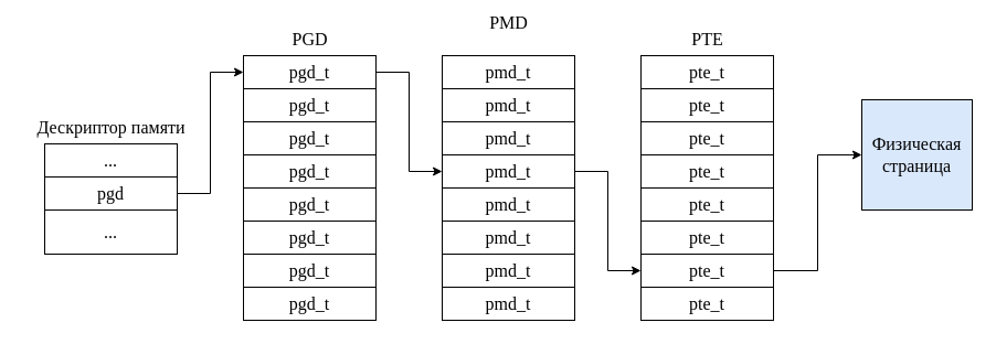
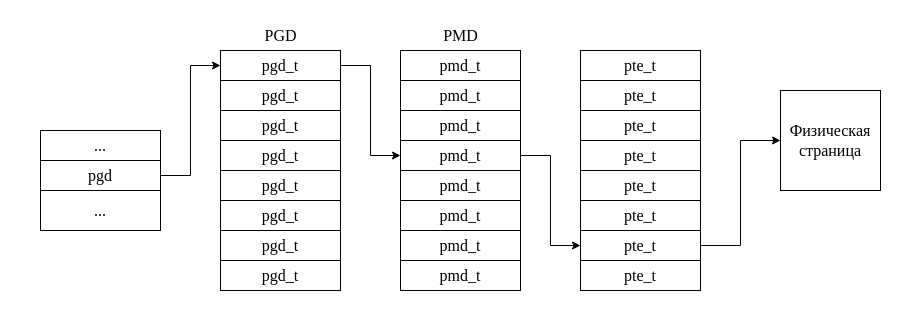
  <mxCell id="0" />
  <mxCell id="1" parent="0" />
  <mxCell id="2" value="" style="rounded=0;whiteSpace=wrap;html=1;fontFamily=Times New Roman;fontSize=16;" vertex="1" parent="1"><mxGeometry x="220" y="50" width="120" height="240" as="geometry" /></mxCell>
  <mxCell id="3" value="pgd_t" style="rounded=0;whiteSpace=wrap;html=1;fontFamily=Times New Roman;fontSize=16;" vertex="1" parent="1"><mxGeometry x="220" y="50" width="120" height="30" as="geometry" /></mxCell>
  <mxCell id="4" value="pgd_t" style="rounded=0;whiteSpace=wrap;html=1;fontFamily=Times New Roman;fontSize=16;" vertex="1" parent="1"><mxGeometry x="220" y="80" width="120" height="30" as="geometry" /></mxCell>
  <mxCell id="5" value="pgd_t" style="rounded=0;whiteSpace=wrap;html=1;fontFamily=Times New Roman;fontSize=16;" vertex="1" parent="1"><mxGeometry x="220" y="110" width="120" height="30" as="geometry" /></mxCell>
  <mxCell id="6" value="pgd_t" style="rounded=0;whiteSpace=wrap;html=1;fontFamily=Times New Roman;fontSize=16;" vertex="1" parent="1"><mxGeometry x="220" y="140" width="120" height="30" as="geometry" /></mxCell>
  <mxCell id="7" value="pgd_t" style="rounded=0;whiteSpace=wrap;html=1;fontFamily=Times New Roman;fontSize=16;" vertex="1" parent="1"><mxGeometry x="220" y="170" width="120" height="30" as="geometry" /></mxCell>
  <mxCell id="8" style="edgeStyle=orthogonalEdgeStyle;rounded=0;orthogonalLoop=1;jettySize=auto;html=1;exitX=1;exitY=0.5;exitDx=0;exitDy=0;entryX=0;entryY=0.5;entryDx=0;entryDy=0;fontFamily=Times New Roman;fontSize=16;" edge="1" parent="1" source="3" target="18"><mxGeometry relative="1" as="geometry" /></mxCell>
  <mxCell id="9" value="pgd_t" style="rounded=0;whiteSpace=wrap;html=1;fontFamily=Times New Roman;fontSize=16;" vertex="1" parent="1"><mxGeometry x="220" y="200" width="120" height="30" as="geometry" /></mxCell>
  <mxCell id="10" value="pgd_t" style="rounded=0;whiteSpace=wrap;html=1;fontFamily=Times New Roman;fontSize=16;" vertex="1" parent="1"><mxGeometry x="220" y="230" width="120" height="30" as="geometry" /></mxCell>
  <mxCell id="11" value="pgd_t" style="rounded=0;whiteSpace=wrap;html=1;fontFamily=Times New Roman;fontSize=16;" vertex="1" parent="1"><mxGeometry x="220" y="260" width="120" height="30" as="geometry" /></mxCell>
  <mxCell id="12" value="PGD" style="text;html=1;align=center;verticalAlign=middle;resizable=0;points=[];autosize=1;strokeColor=none;fillColor=none;fontSize=16;fontFamily=Times New Roman;" vertex="1" parent="1"><mxGeometry x="250" y="20" width="60" height="30" as="geometry" /></mxCell>
  <mxCell id="13" value="" style="rounded=0;whiteSpace=wrap;html=1;fontFamily=Times New Roman;fontSize=16;" vertex="1" parent="1"><mxGeometry x="400" y="50" width="120" height="240" as="geometry" /></mxCell>
  <mxCell id="14" value="pmd_t" style="rounded=0;whiteSpace=wrap;html=1;fontFamily=Times New Roman;fontSize=16;" vertex="1" parent="1"><mxGeometry x="400" y="50" width="120" height="30" as="geometry" /></mxCell>
  <mxCell id="15" value="pmd_t" style="rounded=0;whiteSpace=wrap;html=1;fontFamily=Times New Roman;fontSize=16;" vertex="1" parent="1"><mxGeometry x="400" y="80" width="120" height="30" as="geometry" /></mxCell>
  <mxCell id="16" value="pmd_t" style="rounded=0;whiteSpace=wrap;html=1;fontFamily=Times New Roman;fontSize=16;" vertex="1" parent="1"><mxGeometry x="400" y="110" width="120" height="30" as="geometry" /></mxCell>
  <mxCell id="17" style="edgeStyle=orthogonalEdgeStyle;rounded=0;orthogonalLoop=1;jettySize=auto;html=1;exitX=1;exitY=0.5;exitDx=0;exitDy=0;entryX=0;entryY=0.5;entryDx=0;entryDy=0;fontFamily=Times New Roman;fontSize=16;" edge="1" parent="1" source="18" target="32"><mxGeometry relative="1" as="geometry" /></mxCell>
  <mxCell id="18" value="pmd_t" style="rounded=0;whiteSpace=wrap;html=1;fontFamily=Times New Roman;fontSize=16;" vertex="1" parent="1"><mxGeometry x="400" y="140" width="120" height="30" as="geometry" /></mxCell>
  <mxCell id="19" value="pmd_t" style="rounded=0;whiteSpace=wrap;html=1;fontFamily=Times New Roman;fontSize=16;" vertex="1" parent="1"><mxGeometry x="400" y="170" width="120" height="30" as="geometry" /></mxCell>
  <mxCell id="20" value="pmd_t" style="rounded=0;whiteSpace=wrap;html=1;fontFamily=Times New Roman;fontSize=16;" vertex="1" parent="1"><mxGeometry x="400" y="200" width="120" height="30" as="geometry" /></mxCell>
  <mxCell id="21" value="pmd_t" style="rounded=0;whiteSpace=wrap;html=1;fontFamily=Times New Roman;fontSize=16;" vertex="1" parent="1"><mxGeometry x="400" y="230" width="120" height="30" as="geometry" /></mxCell>
  <mxCell id="22" value="pmd_t" style="rounded=0;whiteSpace=wrap;html=1;fontFamily=Times New Roman;fontSize=16;" vertex="1" parent="1"><mxGeometry x="400" y="260" width="120" height="30" as="geometry" /></mxCell>
- <mxCell id="23" value="PMD" style="text;html=1;align=center;verticalAlign=middle;resizable=0;points=[];autosize=1;strokeColor=none;fillColor=none;fontSize=16;fontFamily=Times New Roman;" vertex="1" parent="1"><mxGeometry x="430" y="5" width="60" height="30" as="geometry" /></mxCell>
+ <mxCell id="23" value="PMD" style="text;html=1;align=center;verticalAlign=middle;resizable=0;points=[];autosize=1;strokeColor=none;fillColor=none;fontSize=16;fontFamily=Times New Roman;" vertex="1" parent="1"><mxGeometry x="430" y="20" width="60" height="30" as="geometry" /></mxCell>
  <mxCell id="24" value="" style="rounded=0;whiteSpace=wrap;html=1;fontFamily=Times New Roman;fontSize=16;" vertex="1" parent="1"><mxGeometry x="580" y="50" width="120" height="240" as="geometry" /></mxCell>
  <mxCell id="25" value="pte_t" style="rounded=0;whiteSpace=wrap;html=1;fontFamily=Times New Roman;fontSize=16;" vertex="1" parent="1"><mxGeometry x="580" y="50" width="120" height="30" as="geometry" /></mxCell>
  <mxCell id="26" value="pte_t" style="rounded=0;whiteSpace=wrap;html=1;fontFamily=Times New Roman;fontSize=16;" vertex="1" parent="1"><mxGeometry x="580" y="80" width="120" height="30" as="geometry" /></mxCell>
  <mxCell id="27" value="pte_t" style="rounded=0;whiteSpace=wrap;html=1;fontFamily=Times New Roman;fontSize=16;" vertex="1" parent="1"><mxGeometry x="580" y="110" width="120" height="30" as="geometry" /></mxCell>
  <mxCell id="28" value="pte_t" style="rounded=0;whiteSpace=wrap;html=1;fontFamily=Times New Roman;fontSize=16;" vertex="1" parent="1"><mxGeometry x="580" y="140" width="120" height="30" as="geometry" /></mxCell>
  <mxCell id="29" value="pte_t" style="rounded=0;whiteSpace=wrap;html=1;fontFamily=Times New Roman;fontSize=16;" vertex="1" parent="1"><mxGeometry x="580" y="170" width="120" height="30" as="geometry" /></mxCell>
  <mxCell id="30" value="pte_t" style="rounded=0;whiteSpace=wrap;html=1;fontFamily=Times New Roman;fontSize=16;" vertex="1" parent="1"><mxGeometry x="580" y="200" width="120" height="30" as="geometry" /></mxCell>
  <mxCell id="31" style="edgeStyle=orthogonalEdgeStyle;rounded=0;orthogonalLoop=1;jettySize=auto;html=1;exitX=1;exitY=0.5;exitDx=0;exitDy=0;entryX=0;entryY=0.5;entryDx=0;entryDy=0;fontFamily=Times New Roman;fontSize=16;" edge="1" parent="1" source="32" target="35"><mxGeometry relative="1" as="geometry" /></mxCell>
  <mxCell id="32" value="pte_t" style="rounded=0;whiteSpace=wrap;html=1;fontFamily=Times New Roman;fontSize=16;" vertex="1" parent="1"><mxGeometry x="580" y="230" width="120" height="30" as="geometry" /></mxCell>
  <mxCell id="33" value="pte_t" style="rounded=0;whiteSpace=wrap;html=1;fontFamily=Times New Roman;fontSize=16;" vertex="1" parent="1"><mxGeometry x="580" y="260" width="120" height="30" as="geometry" /></mxCell>
- <mxCell id="34" value="PTE" style="text;html=1;align=center;verticalAlign=middle;resizable=0;points=[];autosize=1;strokeColor=none;fillColor=none;fontSize=16;fontFamily=Times New Roman;" vertex="1" parent="1"><mxGeometry x="615" y="20" width="50" height="30" as="geometry" /></mxCell>
- <mxCell id="35" value="Физическая страница" style="whiteSpace=wrap;html=1;aspect=fixed;fontFamily=Times New Roman;fontSize=16;fillColor=#dae8fc;" vertex="1" parent="1"><mxGeometry x="780" y="90" width="100" height="100" as="geometry" /></mxCell>
+ <mxCell id="35" value="Физическая страница" style="whiteSpace=wrap;html=1;aspect=fixed;fontFamily=Times New Roman;fontSize=16;" vertex="1" parent="1"><mxGeometry x="780" y="90" width="100" height="100" as="geometry" /></mxCell>
  <mxCell id="36" value="" style="rounded=0;whiteSpace=wrap;html=1;fontFamily=Times New Roman;fontSize=16;" vertex="1" parent="1"><mxGeometry x="40" y="130" width="120" height="100" as="geometry" /></mxCell>
- <mxCell id="37" value="Дескриптор памяти" style="text;html=1;align=center;verticalAlign=middle;resizable=0;points=[];autosize=1;strokeColor=none;fillColor=none;fontSize=16;fontFamily=Times New Roman;" vertex="1" parent="1"><mxGeometry x="20" y="100" width="160" height="30" as="geometry" /></mxCell>
  <mxCell id="38" style="edgeStyle=orthogonalEdgeStyle;rounded=0;orthogonalLoop=1;jettySize=auto;html=1;exitX=1;exitY=0.5;exitDx=0;exitDy=0;entryX=0;entryY=0.5;entryDx=0;entryDy=0;fontFamily=Times New Roman;fontSize=16;" edge="1" parent="1" source="39" target="3"><mxGeometry relative="1" as="geometry" /></mxCell>
  <mxCell id="39" value="pgd" style="rounded=0;whiteSpace=wrap;html=1;fontFamily=Times New Roman;fontSize=16;" vertex="1" parent="1"><mxGeometry x="40" y="160" width="120" height="30" as="geometry" /></mxCell>
  <mxCell id="40" value="..." style="rounded=0;whiteSpace=wrap;html=1;fontFamily=Times New Roman;fontSize=16;" vertex="1" parent="1"><mxGeometry x="40" y="130" width="120" height="30" as="geometry" /></mxCell>
  <mxCell id="41" value="..." style="rounded=0;whiteSpace=wrap;html=1;fontFamily=Times New Roman;fontSize=16;" vertex="1" parent="1"><mxGeometry x="40" y="190" width="120" height="40" as="geometry" /></mxCell>
